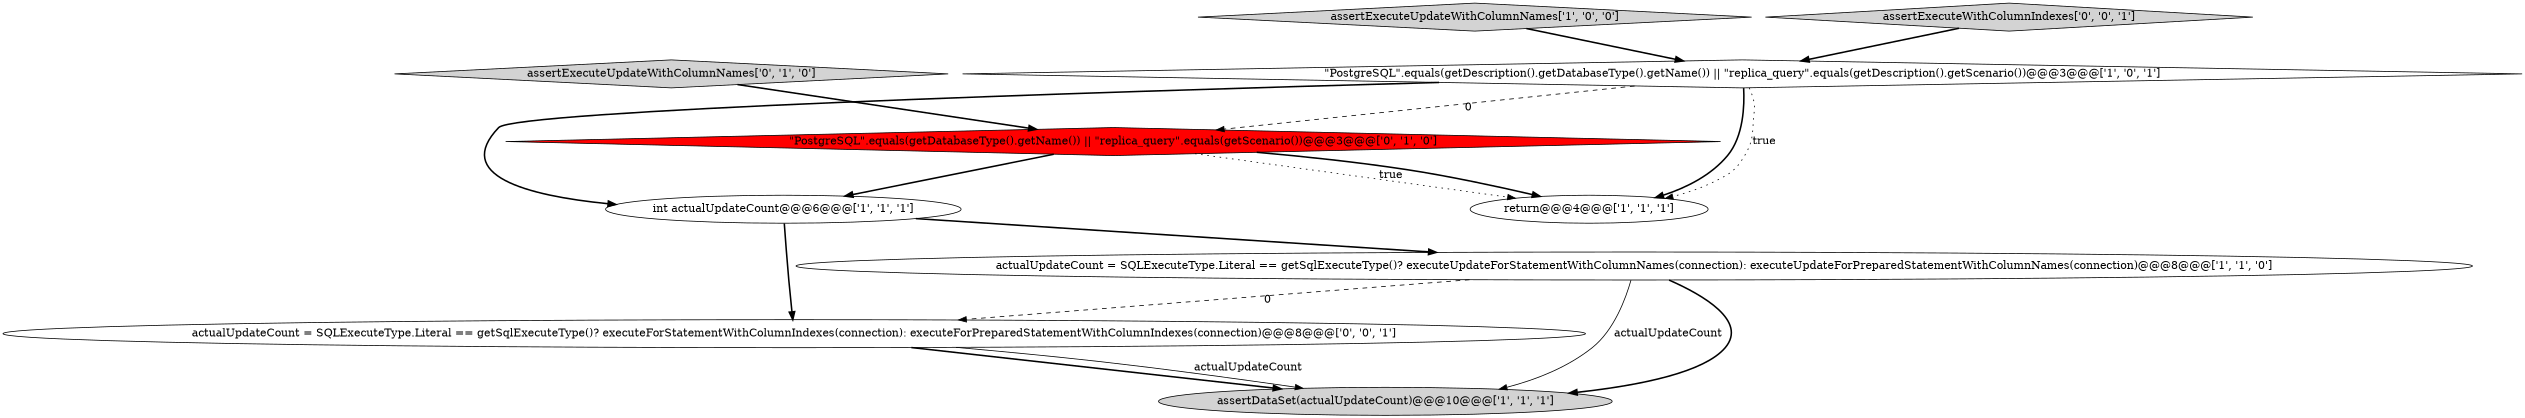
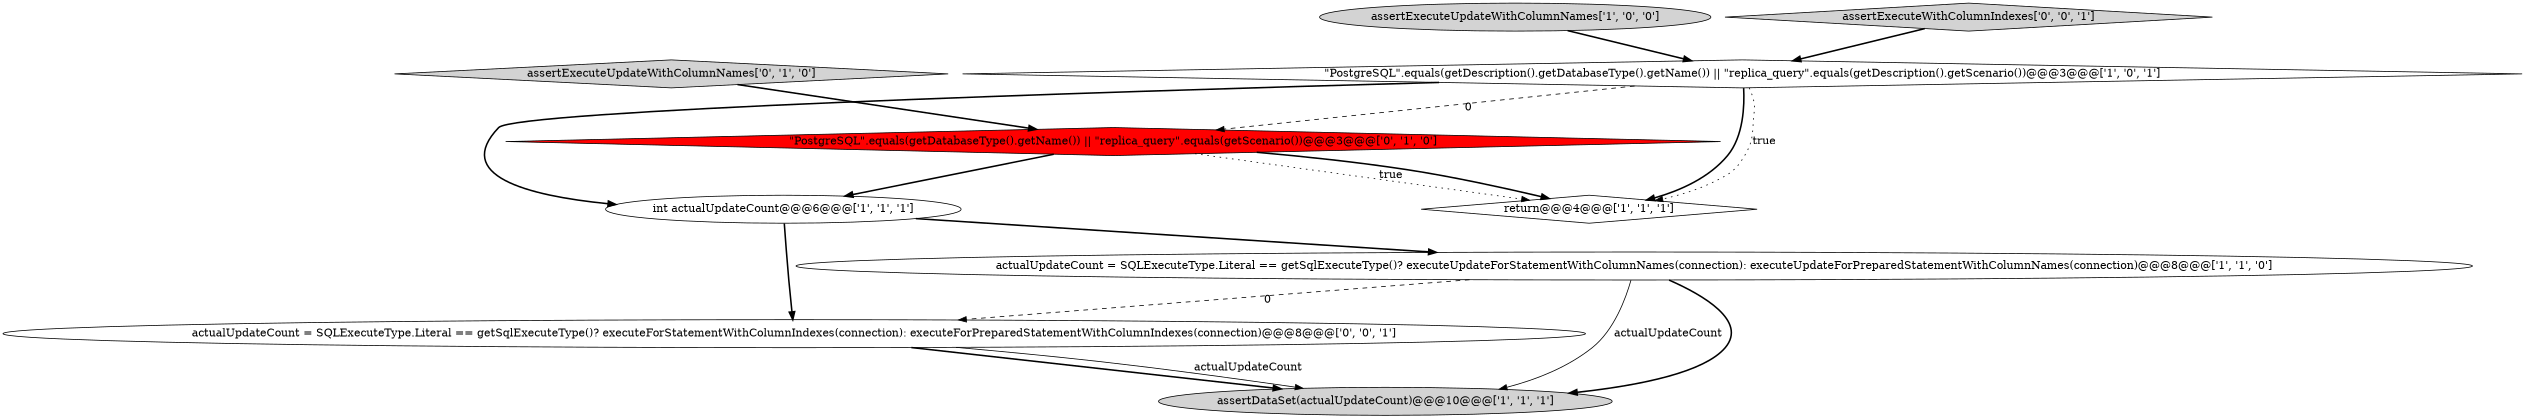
  digraph {
    node [fillcolor=white shape=ellipse style=filled]
    edge [style=bold]
    n1 [label="actualUpdateCount = SQLExecuteType.Literal == getSqlExecuteType()? executeUpdateForStatementWithColumnNames(connection): executeUpdateForPreparedStatementWithColumnNames(connection)@@@8@@@['1', '1', '0']"]
    n2 [fillcolor=lightgray label="assertDataSet(actualUpdateCount)@@@10@@@['1', '1', '1']"]
    n3 [label="actualUpdateCount = SQLExecuteType.Literal == getSqlExecuteType()? executeForStatementWithColumnIndexes(connection): executeForPreparedStatementWithColumnIndexes(connection)@@@8@@@['0', '0', '1']"]
-   n4 [label="return@@@4@@@['1', '1', '1']"]
+   n4 [label="return@@@4@@@['1', '1', '1']" shape=diamond]
    n5 [label="int actualUpdateCount@@@6@@@['1', '1', '1']"]
    n6 [fillcolor=lightgray label="assertExecuteUpdateWithColumnNames['0', '1', '0']" shape=diamond]
    n7 [fillcolor=red label="\"PostgreSQL\".equals(getDatabaseType().getName()) || \"replica_query\".equals(getScenario())@@@3@@@['0', '1', '0']" shape=diamond]
-   n8 [fillcolor=lightgray label="assertExecuteUpdateWithColumnNames['1', '0', '0']" shape=diamond]
+   n8 [fillcolor=lightgray label="assertExecuteUpdateWithColumnNames['1', '0', '0']"]
    n9 [label="\"PostgreSQL\".equals(getDescription().getDatabaseType().getName()) || \"replica_query\".equals(getDescription().getScenario())@@@3@@@['1', '0', '1']" shape=diamond]
    n10 [fillcolor=lightgray label="assertExecuteWithColumnIndexes['0', '0', '1']" shape=diamond]
    n1 -> n2 [label=actualUpdateCount style=solid]
    n1 -> n2
    n1 -> n3 [label=0 style=dashed]
    n3 -> n2
    n3 -> n2 [label=actualUpdateCount style=solid]
    n5 -> n1
    n5 -> n3
    n6 -> n7
    n7 -> n4 [label=true style=dotted]
    n7 -> n4
    n7 -> n5
    n8 -> n9
    n9 -> n4
    n9 -> n4 [label=true style=dotted]
    n9 -> n5
    n9 -> n7 [label=0 style=dashed]
    n10 -> n9
  }
